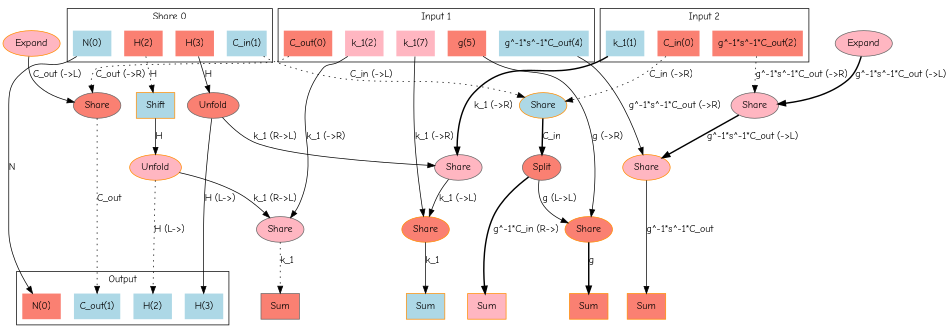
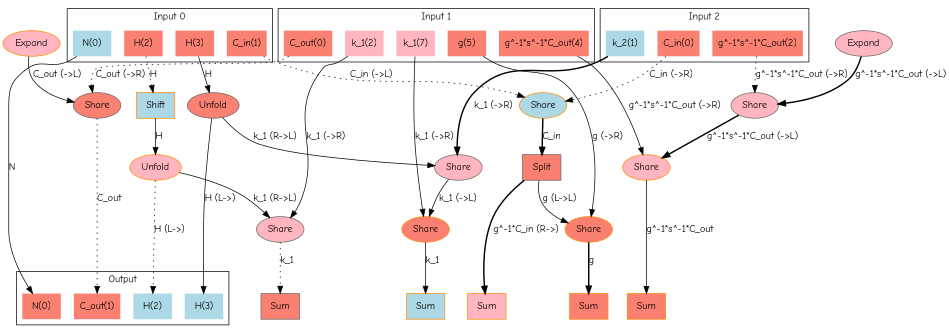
  digraph {
    fontname="Comic Neue"
    newrank=true
    node [color=darkorange fillcolor=salmon fontname="Comic Neue" shape=none style=filled]
    edge [fontname="Comic Neue" style=solid]
    n1 [fillcolor=lightblue label=Sum shape=box]
    n2 [color=gray40 label=Sum shape=box]
    n3 [label=Sum shape=box]
    n4 [label=Sum shape=box]
    n5 [fillcolor=lightpink label=Sum shape=box]
    n6 [label="N(0)"]
-   n7 [color=gray40 fillcolor=lightblue label="C_out(1)"]
+   n7 [color=gray40 label="C_out(1)"]
    n8 [fillcolor=lightblue label="H(2)"]
    n9 [fillcolor=lightblue label="H(3)"]
    n10 [color=gray40 fillcolor=lightblue label="N(0)"]
-   n11 [fillcolor=lightblue label="C_in(1)"]
+   n11 [label="C_in(1)"]
    n12 [color=gray40 label="H(2)"]
    n13 [label="H(3)"]
    n14 [color=gray40 label="C_out(0)"]
    n15 [label="g(5)"]
    n16 [color=gray40 fillcolor=lightpink label="k_1(2)"]
    n17 [color=gray40 fillcolor=lightpink label="k_1(7)"]
-   n18 [fillcolor=lightblue label="g^-1*s^-1*C_out(4)"]
+   n18 [label="g^-1*s^-1*C_out(4)"]
    n19 [label="C_in(0)"]
-   n20 [color=gray40 fillcolor=lightblue label="k_1(1)"]
+   n20 [color=gray40 fillcolor=lightblue label="k_2(1)"]
    n21 [color=gray40 label="g^-1*s^-1*C_out(2)"]
    n22 [fillcolor=lightblue label=Share shape=""]
    n23 [fillcolor=lightblue label=Shift shape=box]
    n24 [color=gray40 label=Unfold shape=""]
    n25 [color=gray40 label=Share shape=""]
    n26 [label=Share shape=""]
    n27 [color=gray40 fillcolor=lightpink label=Share shape=""]
    n28 [label=Share shape=""]
    n29 [fillcolor=lightpink label=Share shape=""]
    n30 [color=gray40 fillcolor=lightpink label=Share shape=""]
    n31 [color=gray40 fillcolor=lightpink label=Share shape=""]
-   n32 [color=gray40 label=Split shape=""]
+   n32 [color=gray40 label=Split shape=box]
    n33 [fillcolor=lightpink label=Expand shape=""]
    n34 [color=gray40 fillcolor=lightpink label=Expand shape=""]
    n35 [fillcolor=lightpink label=Unfold shape=""]
    subgraph sub_1 {
      rank=same
      n1
      n2
      n3
      n4
      n5
      n6
      n7
      n8
      n9
    }
    subgraph sub_2 {
      rank=same
      n10
      n11
      n12
      n13
      n14
      n15
      n16
      n17
      n18
      n19
      n20
      n21
    }
    subgraph cluster_3 {
      label=Output
      n6
      n7
      n8
      n9
    }
    subgraph cluster_4 {
-     label="Share 0"
+     label="Input 0"
      n10
      n11
      n12
      n13
    }
    subgraph cluster_5 {
      label="Input 1"
      n14
      n15
      n16
      n17
      n18
    }
    subgraph cluster_6 {
      label="Input 2"
      n19
      n20
      n21
    }
    n10 -> n6 [label=N]
    n11 -> n22 [label="C_in (->L)" style=dotted]
    n12 -> n23 [label=H style=dotted]
    n13 -> n24 [label=H]
    n14 -> n25 [label="C_out (->R)" style=dotted]
    n15 -> n26 [label="g (->R)"]
    n16 -> n27 [label="k_1 (->R)"]
    n17 -> n28 [label="k_1 (->R)"]
    n18 -> n29 [label="g^-1*s^-1*C_out (->R)"]
    n19 -> n22 [label="C_in (->R)" style=dotted]
    n20 -> n30 [label="k_1 (->R)" style=bold]
    n21 -> n31 [label="g^-1*s^-1*C_out (->R)" style=dotted]
    n22 -> n32 [label=C_in style=bold]
    n23 -> n35 [label=H]
    n24 -> n9 [label="H (L->)"]
    n24 -> n30 [label="k_1 (R->L)"]
    n25 -> n7 [label=C_out style=dotted]
    n26 -> n3 [label=g style=bold]
    n27 -> n2 [label=k_1 style=dotted]
    n28 -> n1 [label=k_1]
    n29 -> n4 [label="g^-1*s^-1*C_out"]
    n30 -> n28 [label="k_1 (->L)"]
    n31 -> n29 [label="g^-1*s^-1*C_out (->L)" style=bold]
    n32 -> n5 [label="g^-1*C_in (R->)" style=bold]
    n32 -> n26 [label="g (L->L)"]
    n33 -> n25 [label="C_out (->L)"]
    n34 -> n31 [label="g^-1*s^-1*C_out (->L)" style=bold]
    n35 -> n8 [label="H (L->)" style=dotted]
    n35 -> n27 [label="k_1 (R->L)"]
  }
